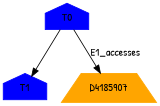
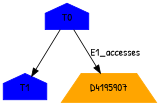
  digraph {
    fontname="Patrick Hand"
    node [color=blue style=filled shape=house fontname="Patrick Hand"]
    edge [fontname="Patrick Hand"]
    T0
    T1
-   D4195907 [color=orange shape=trapezium label=D4185907]
+   D4195907 [color=orange shape=trapezium]
    T0 -> T1
    T0 -> D4195907 [label=E1_accesses]
  }
